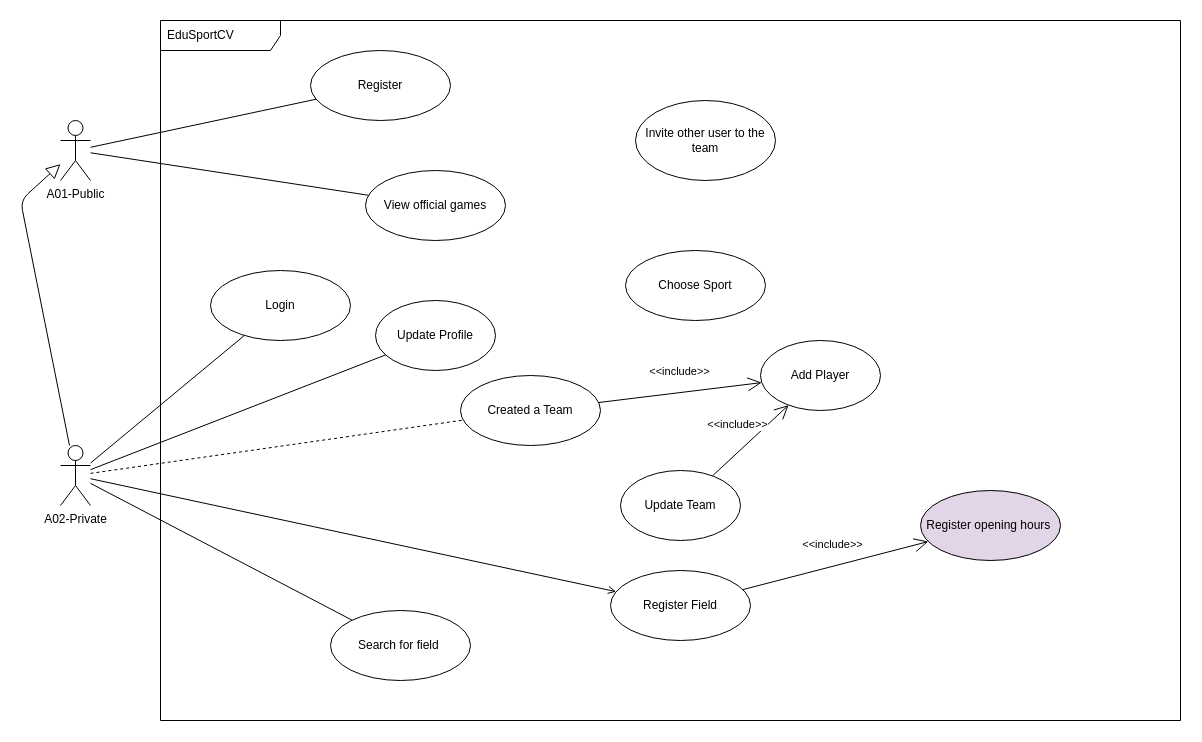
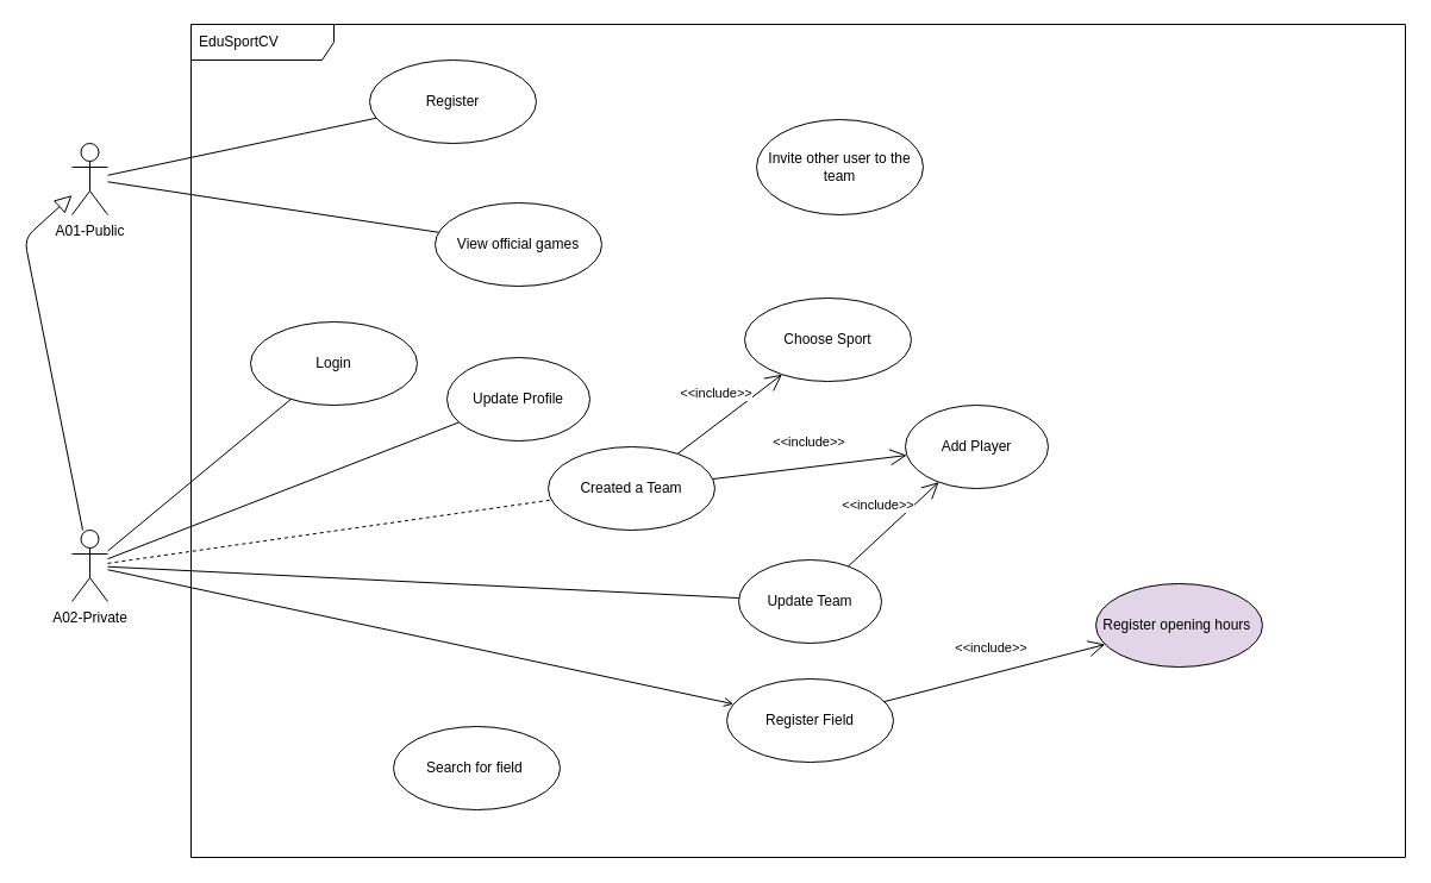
  <mxCell id="0" />
  <mxCell id="1" parent="0" />
  <mxCell id="2" value="EduSportCV" style="shape=umlFrame;whiteSpace=wrap;html=1;width=120;height=30;boundedLbl=1;verticalAlign=middle;align=left;spacingLeft=5;" vertex="1" parent="1"><mxGeometry x="160" y="20" width="1020" height="700" as="geometry" /></mxCell>
  <mxCell id="3" value="A01-Public" style="shape=umlActor;verticalLabelPosition=bottom;verticalAlign=top;html=1;" parent="1" vertex="1"><mxGeometry x="60" y="120" width="30" height="60" as="geometry" /></mxCell>
  <mxCell id="4" value="Register" style="ellipse;whiteSpace=wrap;html=1;" parent="1" vertex="1"><mxGeometry x="310" y="50" width="140" height="70" as="geometry" /></mxCell>
  <mxCell id="5" value="Choose Sport" style="ellipse;whiteSpace=wrap;html=1;" parent="1" vertex="1"><mxGeometry x="625" y="250" width="140" height="70" as="geometry" /></mxCell>
  <mxCell id="6" value="Created a Team" style="ellipse;whiteSpace=wrap;html=1;" parent="1" vertex="1"><mxGeometry x="460" y="375" width="140" height="70" as="geometry" /></mxCell>
  <mxCell id="7" value="Invite other user to the team" style="ellipse;whiteSpace=wrap;html=1;" parent="1" vertex="1"><mxGeometry x="635" y="100" width="140" height="80" as="geometry" /></mxCell>
  <mxCell id="8" value="Search for field&amp;nbsp;" style="ellipse;whiteSpace=wrap;html=1;" parent="1" vertex="1"><mxGeometry x="330" y="610" width="140" height="70" as="geometry" /></mxCell>
  <mxCell id="9" value="A02-Private" style="shape=umlActor;verticalLabelPosition=bottom;verticalAlign=top;html=1;" parent="1" vertex="1"><mxGeometry x="60" y="445" width="30" height="60" as="geometry" /></mxCell>
  <mxCell id="10" value="Login" style="ellipse;whiteSpace=wrap;html=1;" vertex="1" parent="1"><mxGeometry x="210" y="270" width="140" height="70" as="geometry" /></mxCell>
  <mxCell id="11" value="" style="endArrow=none;html=1;" edge="1" parent="1" source="9" target="10"><mxGeometry width="50" height="50" relative="1" as="geometry"><mxPoint x="300" y="340" as="sourcePoint" /><mxPoint x="350" y="290" as="targetPoint" /></mxGeometry></mxCell>
  <mxCell id="12" value="" style="endArrow=none;html=1;" edge="1" parent="1" source="3" target="4"><mxGeometry width="50" height="50" relative="1" as="geometry"><mxPoint x="100" y="492.097" as="sourcePoint" /><mxPoint x="309.041" y="591.005" as="targetPoint" /></mxGeometry></mxCell>
  <mxCell id="13" value="View official games" style="ellipse;whiteSpace=wrap;html=1;" vertex="1" parent="1"><mxGeometry x="365" y="170" width="140" height="70" as="geometry" /></mxCell>
  <mxCell id="14" value="" style="endArrow=none;html=1;" edge="1" parent="1" source="3" target="13"><mxGeometry width="50" height="50" relative="1" as="geometry"><mxPoint x="100" y="158.225" as="sourcePoint" /><mxPoint x="481.866" y="113.027" as="targetPoint" /></mxGeometry></mxCell>
  <mxCell id="15" value="" style="endArrow=block;endFill=0;endSize=12;html=1;" edge="1" parent="1" source="9" target="3"><mxGeometry width="160" relative="1" as="geometry"><mxPoint x="500" y="370" as="sourcePoint" /><mxPoint x="660" y="370" as="targetPoint" /><Array as="points"><mxPoint x="20" y="200" /></Array></mxGeometry></mxCell>
  <mxCell id="16" value="Update Profile" style="ellipse;whiteSpace=wrap;html=1;" vertex="1" parent="1"><mxGeometry x="375" y="300" width="120" height="70" as="geometry" /></mxCell>
  <mxCell id="17" value="" style="endArrow=none;html=1;" edge="1" parent="1" source="9" target="16"><mxGeometry width="50" height="50" relative="1" as="geometry"><mxPoint x="100" y="478.816" as="sourcePoint" /><mxPoint x="516.042" y="307.297" as="targetPoint" /></mxGeometry></mxCell>
  <mxCell id="18" value="" style="endArrow=none;html=1;dashed=1;" edge="1" parent="1" source="9" target="6"><mxGeometry width="50" height="50" relative="1" as="geometry"><mxPoint x="100" y="481.327" as="sourcePoint" /><mxPoint x="519.689" y="378.564" as="targetPoint" /></mxGeometry></mxCell>
+ <mxCell id="19" value="&amp;lt;&amp;lt;include&amp;gt;&amp;gt;" style="endArrow=open;endSize=12;html=1;" edge="1" parent="1" source="6" target="5"><mxGeometry x="0.018" y="21" width="160" relative="1" as="geometry"><mxPoint x="500" y="370" as="sourcePoint" /><mxPoint x="660" y="370" as="targetPoint" /><mxPoint as="offset" /></mxGeometry></mxCell>
  <mxCell id="20" value="Register Field" style="ellipse;whiteSpace=wrap;html=1;" vertex="1" parent="1"><mxGeometry x="610" y="570" width="140" height="70" as="geometry" /></mxCell>
  <mxCell id="21" value="" style="endArrow=open;html=1;" edge="1" parent="1" source="9" target="20"><mxGeometry width="50" height="50" relative="1" as="geometry"><mxPoint x="100" y="484.382" as="sourcePoint" /><mxPoint x="500.238" y="467.883" as="targetPoint" /></mxGeometry></mxCell>
  <mxCell id="22" value="Register opening hours&amp;nbsp;" style="ellipse;whiteSpace=wrap;html=1;fillColor=#e1d5e7;" vertex="1" parent="1"><mxGeometry x="920" y="490" width="140" height="70" as="geometry" /></mxCell>
  <mxCell id="23" value="&amp;lt;&amp;lt;include&amp;gt;&amp;gt;" style="endArrow=open;endSize=12;html=1;" edge="1" parent="1" source="20" target="22"><mxGeometry x="0.018" y="21" width="160" relative="1" as="geometry"><mxPoint x="629.803" y="446.809" as="sourcePoint" /><mxPoint x="740.154" y="413.155" as="targetPoint" /><mxPoint as="offset" /></mxGeometry></mxCell>
  <mxCell id="24" value="Update Team" style="ellipse;whiteSpace=wrap;html=1;" vertex="1" parent="1"><mxGeometry x="620" y="470" width="120" height="70" as="geometry" /></mxCell>
  <mxCell id="25" value="Add Player" style="ellipse;whiteSpace=wrap;html=1;" vertex="1" parent="1"><mxGeometry x="760" y="340" width="120" height="70" as="geometry" /></mxCell>
  <mxCell id="26" value="&amp;lt;&amp;lt;include&amp;gt;&amp;gt;" style="endArrow=open;endSize=12;html=1;" edge="1" parent="1" source="24" target="25"><mxGeometry x="0.018" y="21" width="160" relative="1" as="geometry"><mxPoint x="671.566" y="421.331" as="sourcePoint" /><mxPoint x="808.234" y="358.56" as="targetPoint" /><mxPoint as="offset" /></mxGeometry></mxCell>
- <mxCell id="27" value="" style="endArrow=none;html=1;" edge="1" parent="1" source="9" target="8"><mxGeometry width="50" height="50" relative="1" as="geometry"><mxPoint x="100" y="483.879" as="sourcePoint" /><mxPoint x="550.773" y="450.187" as="targetPoint" /></mxGeometry></mxCell>
+ <mxCell id="27" value="" style="endArrow=none;html=1;" edge="1" parent="1" source="9" target="24"><mxGeometry width="50" height="50" relative="1" as="geometry"><mxPoint x="100" y="483.879" as="sourcePoint" /><mxPoint x="550.773" y="450.187" as="targetPoint" /></mxGeometry></mxCell>
  <mxCell id="28" value="&amp;lt;&amp;lt;include&amp;gt;&amp;gt;" style="endArrow=open;endSize=12;html=1;" edge="1" parent="1" source="6" target="25"><mxGeometry x="0.018" y="21" width="160" relative="1" as="geometry"><mxPoint x="674.249" y="535.047" as="sourcePoint" /><mxPoint x="815.909" y="495.146" as="targetPoint" /><mxPoint as="offset" /></mxGeometry></mxCell>
